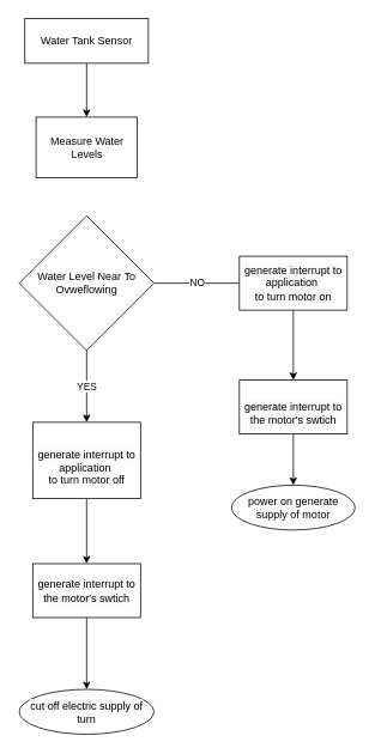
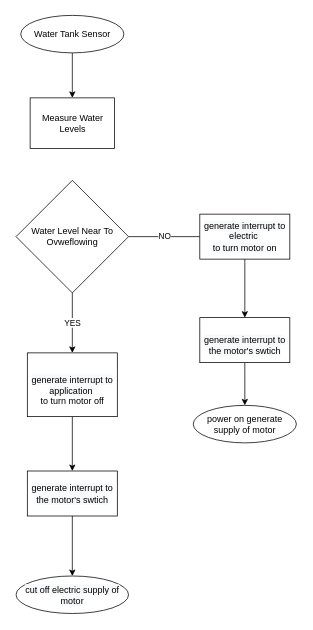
  <mxCell id="0" />
  <mxCell id="1" parent="0" />
  <mxCell id="2" value="" style="endArrow=classic;html=1;rounded=0;entryX=0.5;entryY=0;entryDx=0;entryDy=0;exitX=0.5;exitY=1;exitDx=0;exitDy=0;" parent="1" source="5" target="4" edge="1"><mxGeometry width="50" height="50" relative="1" as="geometry"><mxPoint x="377" y="635" as="sourcePoint" /><mxPoint x="377" y="730" as="targetPoint" /></mxGeometry></mxCell>
  <mxCell id="3" value="" style="edgeStyle=orthogonalEdgeStyle;rounded=0;orthogonalLoop=1;jettySize=auto;html=1;" parent="1" source="4" target="9" edge="1"><mxGeometry relative="1" as="geometry" /></mxCell>
  <mxCell id="4" value="&#10;&#10;&lt;span style=&quot;color: rgb(0, 0, 0); font-family: helvetica; font-size: 12px; font-style: normal; font-weight: 400; letter-spacing: normal; text-align: center; text-indent: 0px; text-transform: none; word-spacing: 0px; background-color: rgb(248, 249, 250); display: inline; float: none;&quot;&gt;generate interrupt to the motor's swtich&lt;/span&gt;&#10;&#10;" style="rounded=0;whiteSpace=wrap;html=1;" parent="1" vertex="1"><mxGeometry x="35.75" y="627.5" width="120" height="60" as="geometry" /></mxCell>
  <mxCell id="5" value="&lt;br&gt;&lt;span style=&quot;color: rgb(0 , 0 , 0) ; font-family: &amp;#34;helvetica&amp;#34; ; font-size: 12px ; font-style: normal ; font-weight: 400 ; letter-spacing: normal ; text-align: center ; text-indent: 0px ; text-transform: none ; word-spacing: 0px ; background-color: rgb(248 , 249 , 250) ; display: inline ; float: none&quot;&gt;generate interrupt to application&amp;nbsp;&lt;/span&gt;&lt;br&gt;to turn motor off" style="rounded=0;whiteSpace=wrap;html=1;" parent="1" vertex="1"><mxGeometry x="35.75" y="470" width="120" height="85" as="geometry" /></mxCell>
  <mxCell id="6" value="" style="edgeStyle=orthogonalEdgeStyle;rounded=0;orthogonalLoop=1;jettySize=auto;html=1;exitX=0.5;exitY=1;exitDx=0;exitDy=0;" parent="1" source="16" target="10" edge="1"><mxGeometry relative="1" as="geometry"><mxPoint x="325.778" y="490" as="sourcePoint" /></mxGeometry></mxCell>
  <mxCell id="7" value="" style="edgeStyle=orthogonalEdgeStyle;rounded=0;orthogonalLoop=1;jettySize=auto;html=1;" edge="1" parent="1" source="8" target="11"><mxGeometry relative="1" as="geometry"><Array as="points"><mxPoint x="96" y="130" /></Array></mxGeometry></mxCell>
- <mxCell id="8" value="Water Tank Sensor" style="whiteSpace=wrap;html=1;rounded=0;" parent="1" vertex="1"><mxGeometry x="27" y="20" width="137.5" height="50" as="geometry" /></mxCell>
- <mxCell id="9" value="&#10;&#10;&lt;span style=&quot;color: rgb(0, 0, 0); font-family: helvetica; font-size: 12px; font-style: normal; font-weight: 400; letter-spacing: normal; text-align: center; text-indent: 0px; text-transform: none; word-spacing: 0px; background-color: rgb(248, 249, 250); display: inline; float: none;&quot;&gt;cut off electric supply of turn&lt;/span&gt;&#10;&#10;" style="ellipse;whiteSpace=wrap;html=1;" parent="1" vertex="1"><mxGeometry x="20.75" y="767.5" width="150" height="50" as="geometry" /></mxCell>
+ <mxCell id="8" value="Water Tank Sensor" style="ellipse;whiteSpace=wrap;html=1;" parent="1" vertex="1"><mxGeometry x="27" y="20" width="137.5" height="50" as="geometry" /></mxCell>
+ <mxCell id="9" value="&#10;&#10;&lt;span style=&quot;color: rgb(0, 0, 0); font-family: helvetica; font-size: 12px; font-style: normal; font-weight: 400; letter-spacing: normal; text-align: center; text-indent: 0px; text-transform: none; word-spacing: 0px; background-color: rgb(248, 249, 250); display: inline; float: none;&quot;&gt;cut off electric supply of motor&lt;/span&gt;&#10;&#10;" style="ellipse;whiteSpace=wrap;html=1;" parent="1" vertex="1"><mxGeometry x="20.75" y="767.5" width="150" height="50" as="geometry" /></mxCell>
  <mxCell id="10" value="&lt;span&gt;power on generate supply of motor&lt;/span&gt;" style="ellipse;whiteSpace=wrap;html=1;" parent="1" vertex="1"><mxGeometry x="257" y="540" width="137.5" height="50" as="geometry" /></mxCell>
  <mxCell id="11" value="Measure Water Levels" style="rounded=0;whiteSpace=wrap;html=1;" vertex="1" parent="1"><mxGeometry x="39.5" y="130" width="112.5" height="67.5" as="geometry" /></mxCell>
  <mxCell id="12" value="NO" style="edgeStyle=orthogonalEdgeStyle;rounded=0;orthogonalLoop=1;jettySize=auto;html=1;endArrow=none;" edge="1" parent="1" source="13" target="15"><mxGeometry relative="1" as="geometry" /></mxCell>
  <mxCell id="13" value="Water Level Near To Ovweflowing" style="rhombus;whiteSpace=wrap;html=1;" vertex="1" parent="1"><mxGeometry x="20.75" y="240" width="150" height="150" as="geometry" /></mxCell>
  <mxCell id="14" value="" style="edgeStyle=orthogonalEdgeStyle;rounded=0;orthogonalLoop=1;jettySize=auto;html=1;" edge="1" parent="1" source="15" target="16"><mxGeometry relative="1" as="geometry" /></mxCell>
- <mxCell id="15" value="&#10;&#10;&lt;span style=&quot;color: rgb(0, 0, 0); font-size: 12px; font-style: normal; font-weight: 400; letter-spacing: normal; text-align: center; text-indent: 0px; text-transform: none; word-spacing: 0px; font-family: helvetica; background-color: rgb(248, 249, 250); display: inline; float: none;&quot;&gt;generate interrupt to application&amp;nbsp;&lt;/span&gt;&lt;br style=&quot;color: rgb(0, 0, 0); font-family: helvetica; font-size: 12px; font-style: normal; font-weight: 400; letter-spacing: normal; text-align: center; text-indent: 0px; text-transform: none; word-spacing: 0px; background-color: rgb(248, 249, 250);&quot;&gt;&lt;span style=&quot;color: rgb(0, 0, 0); font-family: helvetica; font-size: 12px; font-style: normal; font-weight: 400; letter-spacing: normal; text-align: center; text-indent: 0px; text-transform: none; word-spacing: 0px; background-color: rgb(248, 249, 250); display: inline; float: none;&quot;&gt;to turn motor on&lt;/span&gt;&#10;&#10;" style="whiteSpace=wrap;html=1;" vertex="1" parent="1"><mxGeometry x="265.75" y="285" width="120" height="60" as="geometry" /></mxCell>
+ <mxCell id="15" value="&#10;&#10;&lt;span style=&quot;color: rgb(0, 0, 0); font-size: 12px; font-style: normal; font-weight: 400; letter-spacing: normal; text-align: center; text-indent: 0px; text-transform: none; word-spacing: 0px; font-family: helvetica; background-color: rgb(248, 249, 250); display: inline; float: none;&quot;&gt;generate interrupt to electric&amp;nbsp;&lt;/span&gt;&lt;br style=&quot;color: rgb(0, 0, 0); font-family: helvetica; font-size: 12px; font-style: normal; font-weight: 400; letter-spacing: normal; text-align: center; text-indent: 0px; text-transform: none; word-spacing: 0px; background-color: rgb(248, 249, 250);&quot;&gt;&lt;span style=&quot;color: rgb(0, 0, 0); font-family: helvetica; font-size: 12px; font-style: normal; font-weight: 400; letter-spacing: normal; text-align: center; text-indent: 0px; text-transform: none; word-spacing: 0px; background-color: rgb(248, 249, 250); display: inline; float: none;&quot;&gt;to turn motor on&lt;/span&gt;&#10;&#10;" style="whiteSpace=wrap;html=1;" vertex="1" parent="1"><mxGeometry x="265.75" y="285" width="120" height="60" as="geometry" /></mxCell>
  <mxCell id="16" value="&lt;br&gt;&lt;br style=&quot;color: rgb(0 , 0 , 0) ; font-family: &amp;#34;helvetica&amp;#34; ; font-size: 12px ; font-style: normal ; font-weight: 400 ; letter-spacing: normal ; text-align: center ; text-indent: 0px ; text-transform: none ; word-spacing: 0px ; background-color: rgb(248 , 249 , 250)&quot;&gt;&lt;span style=&quot;color: rgb(0 , 0 , 0) ; font-size: 12px ; font-style: normal ; font-weight: 400 ; letter-spacing: normal ; text-align: center ; text-indent: 0px ; text-transform: none ; word-spacing: 0px ; font-family: &amp;#34;helvetica&amp;#34; ; background-color: rgb(248 , 249 , 250) ; display: inline ; float: none&quot;&gt;generate interrupt to the motor's swtich&lt;/span&gt;&lt;br style=&quot;color: rgb(0 , 0 , 0) ; font-family: &amp;#34;helvetica&amp;#34; ; font-size: 12px ; font-style: normal ; font-weight: 400 ; letter-spacing: normal ; text-align: center ; text-indent: 0px ; text-transform: none ; word-spacing: 0px ; background-color: rgb(248 , 249 , 250)&quot;&gt;&lt;br&gt;" style="whiteSpace=wrap;html=1;" vertex="1" parent="1"><mxGeometry x="265.75" y="423" width="120" height="60" as="geometry" /></mxCell>
  <mxCell id="17" value="YES" style="endArrow=classic;html=1;rounded=0;exitX=0.5;exitY=1;exitDx=0;exitDy=0;entryX=0.5;entryY=0;entryDx=0;entryDy=0;" edge="1" parent="1" source="13" target="5"><mxGeometry width="50" height="50" relative="1" as="geometry"><mxPoint x="207" y="590" as="sourcePoint" /><mxPoint x="257" y="540" as="targetPoint" /></mxGeometry></mxCell>
